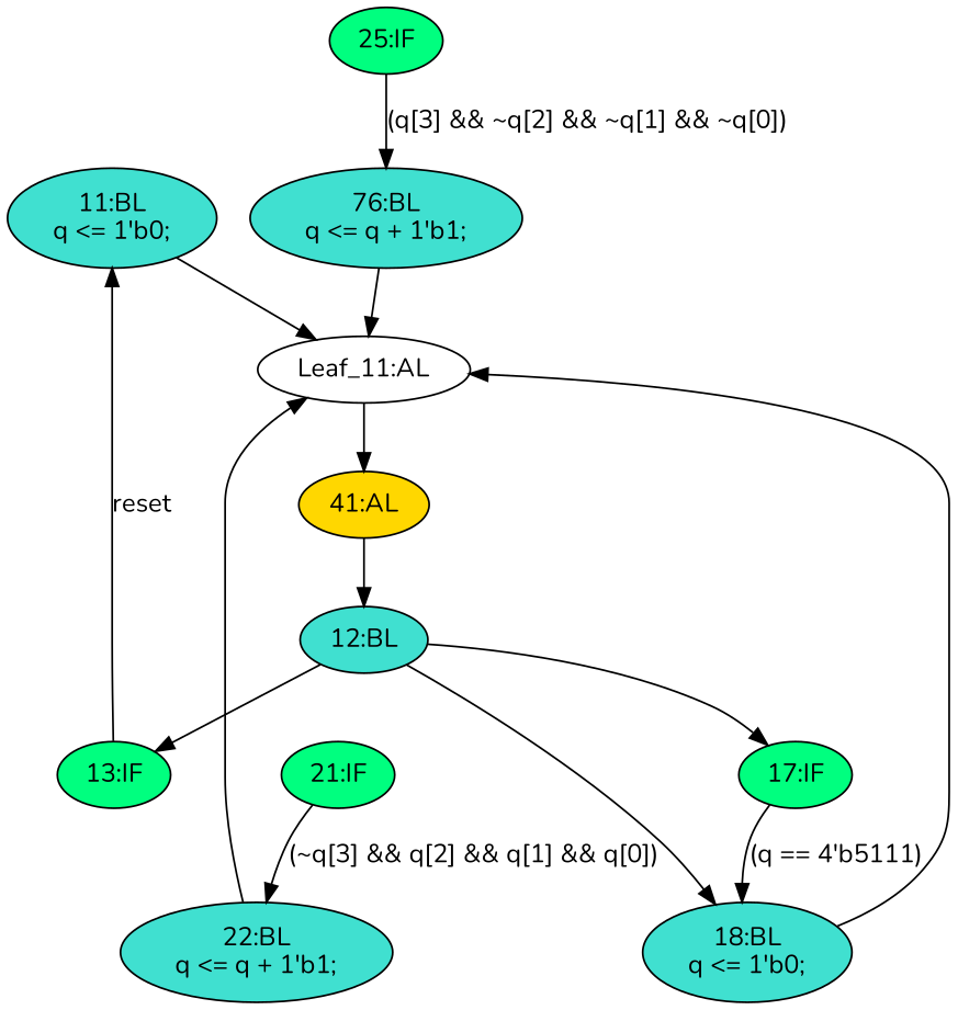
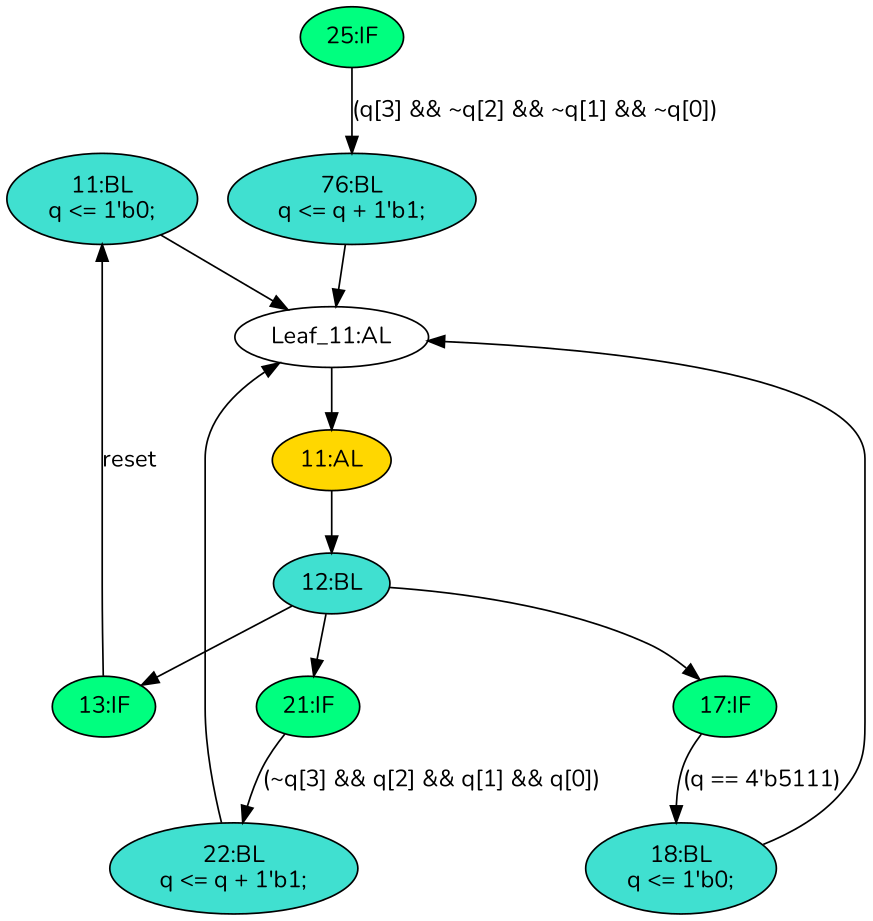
  strict digraph {
    fontname=Nunito
    node [fillcolor=turquoise fontname=Nunito statements="[]" style=filled typ=Block]
    edge [cond="[]" fontname=Nunito lineno=None]
    n1 [ast="<pyverilog.vparser.ast.Block object at 0x7f9179e75790>" label="11:BL\nq <= 1'b0;" statements="[<pyverilog.vparser.ast.NonblockingSubstitution object at 0x7f9179b56810>]"]
    n2 [def_var="['q']" label="Leaf_11:AL" fillcolor="" statements="" style="" typ=""]
-   n3 [ast="<pyverilog.vparser.ast.Always object at 0x7f9179e75e10>" clk_sens=True fillcolor=gold label="41:AL" sens="['clk', 'reset']" typ=Always use_var="['q', 'reset']"]
+   n3 [ast="<pyverilog.vparser.ast.Always object at 0x7f9179e75e10>" clk_sens=True fillcolor=gold label="11:AL" sens="['clk', 'reset']" typ=Always use_var="['q', 'reset']"]
    n4 [ast="<pyverilog.vparser.ast.Block object at 0x7f9179ba6ad0>" label="12:BL"]
    n5 [ast="<pyverilog.vparser.ast.Block object at 0x7f9179bbd610>" label="22:BL\nq <= q + 1'b1;" statements="[<pyverilog.vparser.ast.NonblockingSubstitution object at 0x7f9179ba6950>]"]
    n6 [ast="<pyverilog.vparser.ast.IfStatement object at 0x7f9179e75410>" fillcolor=springgreen label="13:IF" typ=IfStatement]
    n7 [ast="<pyverilog.vparser.ast.IfStatement object at 0x7f9179ba3790>" fillcolor=springgreen label="17:IF" typ=IfStatement]
    n8 [ast="<pyverilog.vparser.ast.IfStatement object at 0x7f9179bbd4d0>" fillcolor=springgreen label="21:IF" typ=IfStatement]
    n9 [ast="<pyverilog.vparser.ast.Block object at 0x7f9179ba3d10>" label="18:BL\nq <= 1'b0;" statements="[<pyverilog.vparser.ast.NonblockingSubstitution object at 0x7f9179ba3210>]"]
    n10 [ast="<pyverilog.vparser.ast.IfStatement object at 0x7f9179e6ad10>" fillcolor=springgreen label="25:IF" typ=IfStatement]
    n11 [ast="<pyverilog.vparser.ast.Block object at 0x7f9179e6a110>" label="76:BL\nq <= q + 1'b1;" statements="[<pyverilog.vparser.ast.NonblockingSubstitution object at 0x7f917b6e8ad0>]"]
    n1 -> n2
    n2 -> n3 [cond="" lineno=""]
    n3 -> n4
    n4 -> n6
    n4 -> n7
-   n4 -> n9
+   n4 -> n8
    n5 -> n2
    n6 -> n1 [cond="['reset']" label=reset lineno=13]
    n7 -> n9 [cond="['q']" label="(q == 4'b5111)" lineno=17]
    n8 -> n5 [cond="['q', 'q', 'q', 'q']" label="(~q[3] && q[2] && q[1] && q[0])" lineno=21]
    n9 -> n2
    n10 -> n11 [cond="['q', 'q', 'q', 'q']" label="(q[3] && ~q[2] && ~q[1] && ~q[0])" lineno=25]
    n11 -> n2
  }
